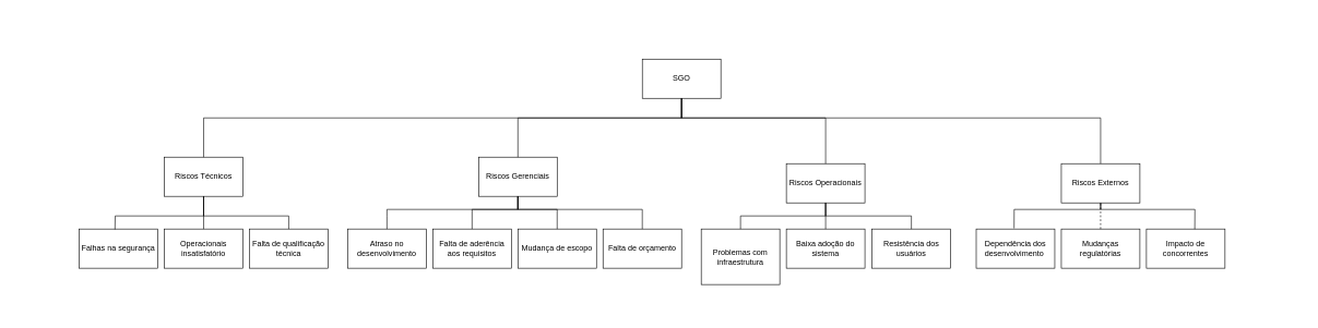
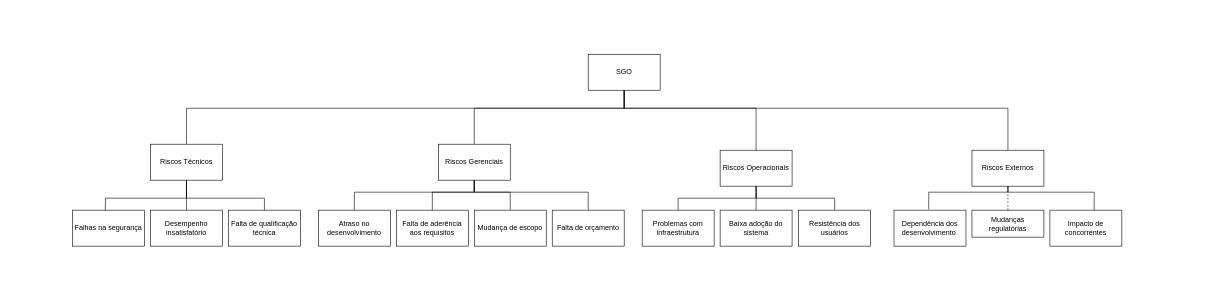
  <mxCell id="0" />
  <mxCell id="1" parent="0" />
  <mxCell id="2" value="SGO" style="rounded=0;whiteSpace=wrap;html=1;" vertex="1" parent="1"><mxGeometry x="980" y="90" width="120" height="60" as="geometry" /></mxCell>
  <mxCell id="3" value="Riscos Técnicos" style="rounded=0;whiteSpace=wrap;html=1;" vertex="1" parent="1"><mxGeometry x="250" y="240" width="120" height="60" as="geometry" /></mxCell>
  <mxCell id="4" value="Riscos Gerenciais" style="rounded=0;whiteSpace=wrap;html=1;" vertex="1" parent="1"><mxGeometry x="730" y="240" width="120" height="60" as="geometry" /></mxCell>
  <mxCell id="5" value="Riscos Externos" style="rounded=0;whiteSpace=wrap;html=1;" vertex="1" parent="1"><mxGeometry x="1620" y="250" width="120" height="60" as="geometry" /></mxCell>
  <mxCell id="6" value="Falhas na segurança" style="rounded=0;whiteSpace=wrap;html=1;" vertex="1" parent="1"><mxGeometry x="120" y="350" width="120" height="60" as="geometry" /></mxCell>
- <mxCell id="7" value="Operacionais insatisfatório" style="rounded=0;whiteSpace=wrap;html=1;" vertex="1" parent="1"><mxGeometry x="250" y="350" width="120" height="60" as="geometry" /></mxCell>
+ <mxCell id="7" value="Desempenho insatisfatório" style="rounded=0;whiteSpace=wrap;html=1;" vertex="1" parent="1"><mxGeometry x="250" y="350" width="120" height="60" as="geometry" /></mxCell>
  <mxCell id="8" value="Atraso no desenvolvimento" style="rounded=0;whiteSpace=wrap;html=1;" vertex="1" parent="1"><mxGeometry x="530" y="350" width="120" height="60" as="geometry" /></mxCell>
  <mxCell id="9" value="Falta de aderência aos requisitos" style="rounded=0;whiteSpace=wrap;html=1;" vertex="1" parent="1"><mxGeometry x="660" y="350" width="120" height="60" as="geometry" /></mxCell>
  <mxCell id="10" value="Baixa adoção do sistema" style="rounded=0;whiteSpace=wrap;html=1;" vertex="1" parent="1"><mxGeometry x="1200" y="350" width="120" height="60" as="geometry" /></mxCell>
- <mxCell id="11" value="Problemas com infraestrutura" style="rounded=0;whiteSpace=wrap;html=1;" vertex="1" parent="1"><mxGeometry x="1070" y="350" width="120" height="85" as="geometry" /></mxCell>
+ <mxCell id="11" value="Problemas com infraestrutura" style="rounded=0;whiteSpace=wrap;html=1;" vertex="1" parent="1"><mxGeometry x="1070" y="350" width="120" height="60" as="geometry" /></mxCell>
  <mxCell id="12" value="Riscos Operacionais" style="rounded=0;whiteSpace=wrap;html=1;" vertex="1" parent="1"><mxGeometry x="1200" y="250" width="120" height="60" as="geometry" /></mxCell>
  <mxCell id="13" value="Falta de qualificação técnica" style="rounded=0;whiteSpace=wrap;html=1;" vertex="1" parent="1"><mxGeometry x="380" y="350" width="120" height="60" as="geometry" /></mxCell>
  <mxCell id="14" value="Mudança de escopo" style="rounded=0;whiteSpace=wrap;html=1;" vertex="1" parent="1"><mxGeometry x="790" y="350" width="120" height="60" as="geometry" /></mxCell>
  <mxCell id="15" value="Falta de orçamento" style="rounded=0;whiteSpace=wrap;html=1;" vertex="1" parent="1"><mxGeometry x="920" y="350" width="120" height="60" as="geometry" /></mxCell>
  <mxCell id="16" value="Resistência dos usuários" style="rounded=0;whiteSpace=wrap;html=1;" vertex="1" parent="1"><mxGeometry x="1331" y="350" width="120" height="60" as="geometry" /></mxCell>
  <mxCell id="17" value="Dependência dos desenvolvimento&amp;nbsp;" style="rounded=0;whiteSpace=wrap;html=1;" vertex="1" parent="1"><mxGeometry x="1490" y="350" width="120" height="60" as="geometry" /></mxCell>
- <mxCell id="18" value="Mudanças regulatórias" style="rounded=0;whiteSpace=wrap;html=1;" vertex="1" parent="1"><mxGeometry x="1620" y="350" width="120" height="60" as="geometry" /></mxCell>
+ <mxCell id="18" value="Mudanças regulatórias" style="rounded=0;whiteSpace=wrap;html=1;" vertex="1" parent="1"><mxGeometry x="1620" y="350" width="120" height="45" as="geometry" /></mxCell>
  <mxCell id="19" value="Impacto de concorrentes" style="rounded=0;whiteSpace=wrap;html=1;" vertex="1" parent="1"><mxGeometry x="1750" y="350" width="120" height="60" as="geometry" /></mxCell>
  <mxCell id="20" value="" style="endArrow=none;html=1;rounded=0;exitX=0.5;exitY=0;exitDx=0;exitDy=0;entryX=0.5;entryY=1;entryDx=0;entryDy=0;dashed=1;" edge="1" parent="1" source="18" target="5"><mxGeometry width="50" height="50" relative="1" as="geometry"><mxPoint x="1640" y="360" as="sourcePoint" /><mxPoint x="1690" y="310" as="targetPoint" /></mxGeometry></mxCell>
  <mxCell id="21" value="" style="endArrow=none;html=1;rounded=0;exitX=0.482;exitY=-0.017;exitDx=0;exitDy=0;exitPerimeter=0;" edge="1" parent="1" source="17"><mxGeometry width="50" height="50" relative="1" as="geometry"><mxPoint x="1630" y="360" as="sourcePoint" /><mxPoint x="1680" y="310" as="targetPoint" /><Array as="points"><mxPoint x="1548" y="320" /><mxPoint x="1680" y="320" /></Array></mxGeometry></mxCell>
  <mxCell id="22" value="" style="endArrow=none;html=1;rounded=0;exitX=0.615;exitY=0.003;exitDx=0;exitDy=0;exitPerimeter=0;" edge="1" parent="1" source="19"><mxGeometry width="50" height="50" relative="1" as="geometry"><mxPoint x="1630" y="360" as="sourcePoint" /><mxPoint x="1680" y="310" as="targetPoint" /><Array as="points"><mxPoint x="1824" y="320" /><mxPoint x="1680" y="320" /></Array></mxGeometry></mxCell>
  <mxCell id="23" value="" style="endArrow=none;html=1;rounded=0;exitX=0.5;exitY=0;exitDx=0;exitDy=0;" edge="1" parent="1" source="10"><mxGeometry width="50" height="50" relative="1" as="geometry"><mxPoint x="1210" y="360" as="sourcePoint" /><mxPoint x="1260" y="310" as="targetPoint" /></mxGeometry></mxCell>
  <mxCell id="24" value="" style="endArrow=none;html=1;rounded=0;exitX=0.5;exitY=0;exitDx=0;exitDy=0;" edge="1" parent="1" source="11"><mxGeometry width="50" height="50" relative="1" as="geometry"><mxPoint x="1210" y="360" as="sourcePoint" /><mxPoint x="1260" y="310" as="targetPoint" /><Array as="points"><mxPoint x="1130" y="330" /><mxPoint x="1260" y="330" /></Array></mxGeometry></mxCell>
  <mxCell id="25" value="" style="endArrow=none;html=1;rounded=0;exitX=0.5;exitY=0;exitDx=0;exitDy=0;" edge="1" parent="1" source="16"><mxGeometry width="50" height="50" relative="1" as="geometry"><mxPoint x="1210" y="360" as="sourcePoint" /><mxPoint x="1260" y="310" as="targetPoint" /><Array as="points"><mxPoint x="1391" y="330" /><mxPoint x="1260" y="330" /></Array></mxGeometry></mxCell>
  <mxCell id="26" value="" style="endArrow=none;html=1;rounded=0;exitX=0.5;exitY=0;exitDx=0;exitDy=0;" edge="1" parent="1" source="9"><mxGeometry width="50" height="50" relative="1" as="geometry"><mxPoint x="740" y="350" as="sourcePoint" /><mxPoint x="790" y="300" as="targetPoint" /><Array as="points"><mxPoint x="720" y="320" /><mxPoint x="790" y="320" /></Array></mxGeometry></mxCell>
  <mxCell id="27" value="" style="endArrow=none;html=1;rounded=0;" edge="1" parent="1"><mxGeometry width="50" height="50" relative="1" as="geometry"><mxPoint x="590" y="350" as="sourcePoint" /><mxPoint x="790" y="300" as="targetPoint" /><Array as="points"><mxPoint x="590" y="330" /><mxPoint x="590" y="320" /><mxPoint x="790" y="320" /></Array></mxGeometry></mxCell>
  <mxCell id="28" value="" style="endArrow=none;html=1;rounded=0;exitX=0.5;exitY=0;exitDx=0;exitDy=0;" edge="1" parent="1" source="14"><mxGeometry width="50" height="50" relative="1" as="geometry"><mxPoint x="740" y="350" as="sourcePoint" /><mxPoint x="790" y="300" as="targetPoint" /><Array as="points"><mxPoint x="850" y="320" /><mxPoint x="790" y="320" /></Array></mxGeometry></mxCell>
  <mxCell id="29" value="" style="endArrow=none;html=1;rounded=0;exitX=0.5;exitY=0;exitDx=0;exitDy=0;" edge="1" parent="1" source="15"><mxGeometry width="50" height="50" relative="1" as="geometry"><mxPoint x="740" y="350" as="sourcePoint" /><mxPoint x="790" y="300" as="targetPoint" /><Array as="points"><mxPoint x="980" y="320" /><mxPoint x="790" y="320" /></Array></mxGeometry></mxCell>
  <mxCell id="30" value="" style="endArrow=none;html=1;rounded=0;exitX=0.5;exitY=0;exitDx=0;exitDy=0;" edge="1" parent="1" source="7"><mxGeometry width="50" height="50" relative="1" as="geometry"><mxPoint x="260" y="350" as="sourcePoint" /><mxPoint x="310" y="300" as="targetPoint" /></mxGeometry></mxCell>
  <mxCell id="31" value="" style="endArrow=none;html=1;rounded=0;exitX=0.455;exitY=0.011;exitDx=0;exitDy=0;exitPerimeter=0;" edge="1" parent="1" source="6"><mxGeometry width="50" height="50" relative="1" as="geometry"><mxPoint x="260" y="350" as="sourcePoint" /><mxPoint x="310" y="300" as="targetPoint" /><Array as="points"><mxPoint x="175" y="330" /><mxPoint x="310" y="330" /></Array></mxGeometry></mxCell>
  <mxCell id="32" value="" style="endArrow=none;html=1;rounded=0;exitX=0.5;exitY=0;exitDx=0;exitDy=0;" edge="1" parent="1" source="13"><mxGeometry width="50" height="50" relative="1" as="geometry"><mxPoint x="260" y="350" as="sourcePoint" /><mxPoint x="310" y="300" as="targetPoint" /><Array as="points"><mxPoint x="440" y="330" /><mxPoint x="310" y="330" /></Array></mxGeometry></mxCell>
  <mxCell id="33" value="" style="endArrow=none;html=1;rounded=0;exitX=0.5;exitY=0;exitDx=0;exitDy=0;" edge="1" parent="1" source="3"><mxGeometry width="50" height="50" relative="1" as="geometry"><mxPoint x="990" y="200" as="sourcePoint" /><mxPoint x="1040" y="150" as="targetPoint" /><Array as="points"><mxPoint x="310" y="180" /><mxPoint x="1040" y="180" /></Array></mxGeometry></mxCell>
  <mxCell id="34" value="" style="endArrow=none;html=1;rounded=0;exitX=0.5;exitY=0;exitDx=0;exitDy=0;" edge="1" parent="1" source="4"><mxGeometry width="50" height="50" relative="1" as="geometry"><mxPoint x="990" y="200" as="sourcePoint" /><mxPoint x="1040" y="150" as="targetPoint" /><Array as="points"><mxPoint x="790" y="180" /><mxPoint x="1040" y="180" /></Array></mxGeometry></mxCell>
  <mxCell id="35" value="" style="endArrow=none;html=1;rounded=0;exitX=0.5;exitY=0;exitDx=0;exitDy=0;" edge="1" parent="1" source="12"><mxGeometry width="50" height="50" relative="1" as="geometry"><mxPoint x="990" y="200" as="sourcePoint" /><mxPoint x="1040" y="150" as="targetPoint" /><Array as="points"><mxPoint x="1260" y="180" /><mxPoint x="1040" y="180" /></Array></mxGeometry></mxCell>
  <mxCell id="36" value="" style="endArrow=none;html=1;rounded=0;exitX=0.5;exitY=0;exitDx=0;exitDy=0;" edge="1" parent="1" source="5"><mxGeometry width="50" height="50" relative="1" as="geometry"><mxPoint x="990" y="200" as="sourcePoint" /><mxPoint x="1040" y="150" as="targetPoint" /><Array as="points"><mxPoint x="1680" y="180" /><mxPoint x="1040" y="180" /></Array></mxGeometry></mxCell>
  <mxCell id="37" value="&lt;font style=&quot;color: rgb(255, 255, 255);&quot;&gt;List Item&lt;/font&gt;" style="text;strokeColor=none;fillColor=none;align=left;verticalAlign=middle;spacingLeft=4;spacingRight=4;overflow=hidden;points=[[0,0.5],[1,0.5]];portConstraint=eastwest;rotatable=0;whiteSpace=wrap;html=1;" vertex="1" parent="1"><mxGeometry x="20" y="265" width="80" height="30" as="geometry" /></mxCell>
  <mxCell id="38" value="&lt;font style=&quot;color: rgb(255, 255, 255);&quot;&gt;List Item&lt;/font&gt;" style="text;strokeColor=none;fillColor=none;align=left;verticalAlign=middle;spacingLeft=4;spacingRight=4;overflow=hidden;points=[[0,0.5],[1,0.5]];portConstraint=eastwest;rotatable=0;whiteSpace=wrap;html=1;" vertex="1" parent="1"><mxGeometry x="980" y="450" width="80" height="30" as="geometry" /></mxCell>
  <mxCell id="39" value="&lt;font style=&quot;color: rgb(255, 255, 255);&quot;&gt;List Item&lt;/font&gt;" style="text;strokeColor=none;fillColor=none;align=left;verticalAlign=middle;spacingLeft=4;spacingRight=4;overflow=hidden;points=[[0,0.5],[1,0.5]];portConstraint=eastwest;rotatable=0;whiteSpace=wrap;html=1;" vertex="1" parent="1"><mxGeometry x="1000" y="20" width="80" height="30" as="geometry" /></mxCell>
  <mxCell id="40" value="&lt;font style=&quot;color: rgb(255, 255, 255);&quot;&gt;List Item&lt;/font&gt;" style="text;strokeColor=none;fillColor=none;align=left;verticalAlign=middle;spacingLeft=4;spacingRight=4;overflow=hidden;points=[[0,0.5],[1,0.5]];portConstraint=eastwest;rotatable=0;whiteSpace=wrap;html=1;" vertex="1" parent="1"><mxGeometry x="1910" y="365" width="80" height="30" as="geometry" /></mxCell>
